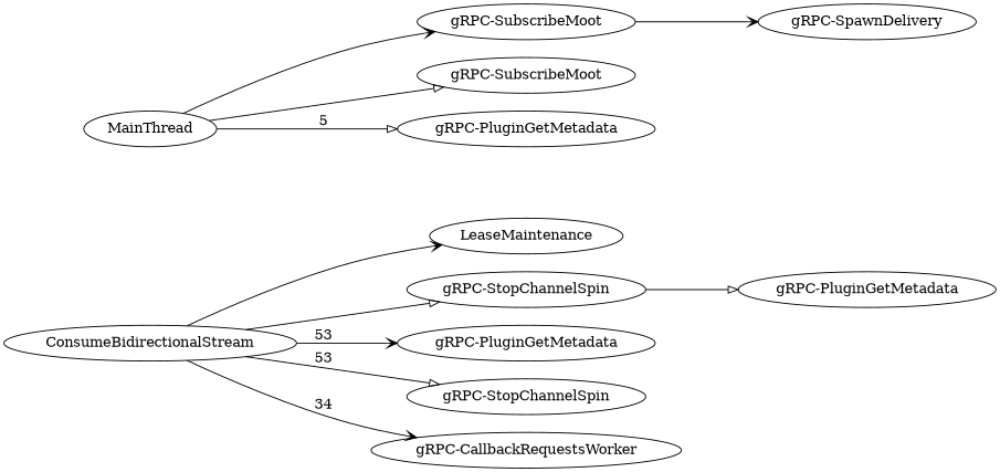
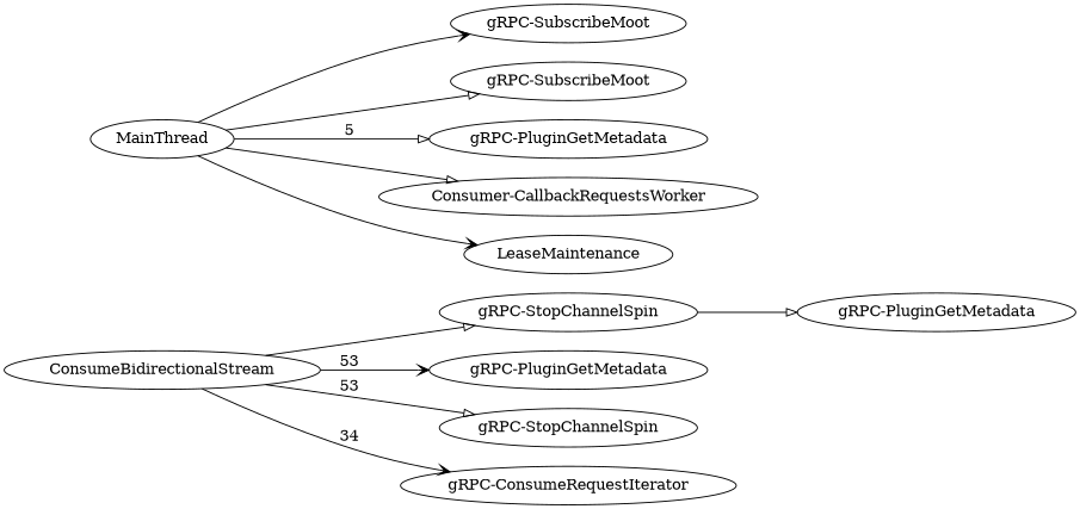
  digraph {
    rankdir=LR
    edge [arrowhead=onormal]
    n1 [label="gRPC-SubscribeMoot"]
-   n2 [label="gRPC-SpawnDelivery"]
    n3 [label="gRPC-StopChannelSpin"]
    n4 [label="gRPC-PluginGetMetadata"]
    n5 [label=ConsumeBidirectionalStream]
    n6 [label="gRPC-PluginGetMetadata"]
    n7 [label="gRPC-StopChannelSpin"]
-   n8 [label="gRPC-CallbackRequestsWorker"]
+   n8 [label="gRPC-ConsumeRequestIterator"]
    MainThread
    n10 [label="gRPC-SubscribeMoot"]
    n11 [label="gRPC-PluginGetMetadata"]
+   n12 [label="Consumer-CallbackRequestsWorker"]
    n13 [label=LeaseMaintenance]
-   n1 -> n2 [arrowhead=vee]
    n3 -> n4
    n5 -> n3
    n5 -> n6 [arrowhead=vee label=53]
    n5 -> n7 [label=53]
    n5 -> n8 [arrowhead=vee label=34]
    MainThread -> n1 [arrowhead=vee]
    MainThread -> n10
    MainThread -> n11 [label=5]
-   n5 -> n13 [arrowhead=vee]
+   MainThread -> n12
+   MainThread -> n13 [arrowhead=vee]
  }
